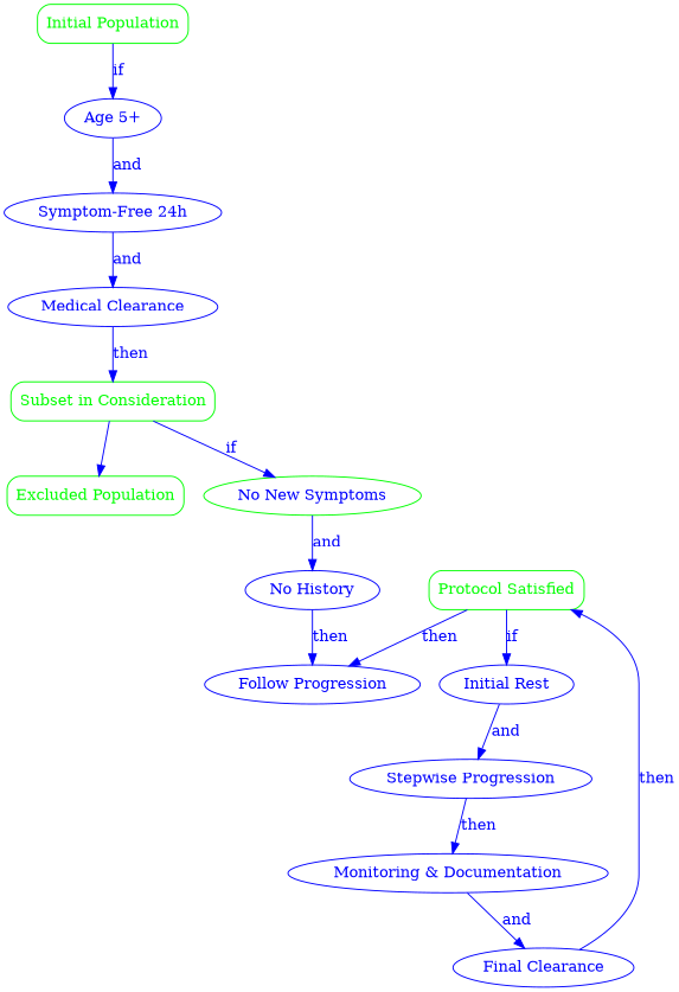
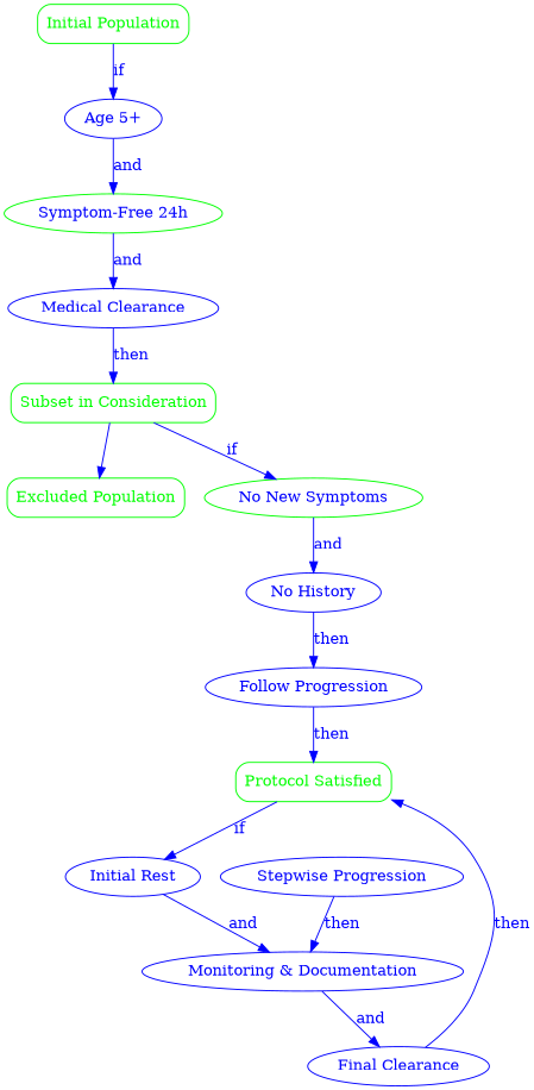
  digraph {
    rankdir=TB
    node [color=blue fontcolor=blue shape=ellipse]
    edge [color=blue fontcolor=blue]
    n1 [color=green fontcolor=green label="Initial Population" shape=box style=rounded]
    n2 [label="Age 5+"]
-   n3 [label="Symptom-Free 24h"]
+   n3 [color=green label="Symptom-Free 24h"]
    n4 [color=green fontcolor=green label="Subset in Consideration" shape=box style=rounded]
    n5 [color=green fontcolor=green label="Excluded Population" shape=box style=rounded]
    n6 [color=green label="No New Symptoms"]
    n7 [label="No History"]
    n8 [color=green fontcolor=green label="Protocol Satisfied" shape=box style=rounded]
    n9 [label="Initial Rest"]
    n10 [label="Stepwise Progression"]
    n11 [label="Medical Clearance"]
    n12 [label="Follow Progression"]
    n13 [label="Monitoring & Documentation"]
    n14 [label="Final Clearance"]
    n1 -> n2 [label=if]
    n2 -> n3 [label=and]
    n3 -> n11 [label=and]
    n4 -> n5
    n4 -> n6 [label=if]
    n6 -> n7 [label=and]
    n7 -> n12 [label=then]
    n8 -> n9 [label=if]
-   n9 -> n10 [label=and]
+   n9 -> n13 [label=and]
    n10 -> n13 [label=then]
    n11 -> n4 [label=then]
-   n8 -> n12 [label=then]
+   n12 -> n8 [label=then]
    n13 -> n14 [label=and]
    n14 -> n8 [label=then]
  }
